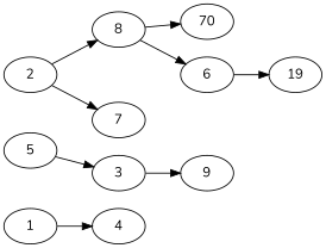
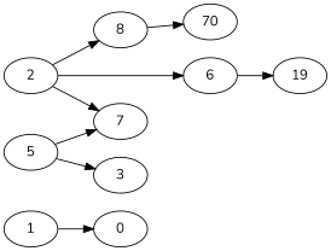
  digraph {
    fontname=Nunito
    rankdir=LR
    node [fontname=Nunito]
    edge [fontname=Nunito]
    1 [alpha=20.43]
-   4 [alpha=42.33]
+   4 [alpha=42.33 label=0]
    8 [alpha=29.34]
    n4 [alpha=37.52 label=70]
    2 [alpha=40.25]
    6 [alpha=44.30]
    7 [alpha=43.93]
    n8 [alpha=30.31 label=19]
    3 [alpha=25.78]
-   9 [alpha=33.52]
    5 [alpha=35.03]
    1 -> 4
    8 -> n4
    2 -> 8
-   8 -> 6
+   2 -> 6
    2 -> 7
    6 -> n8
-   3 -> 9
+   5 -> 7
    5 -> 3
  }
